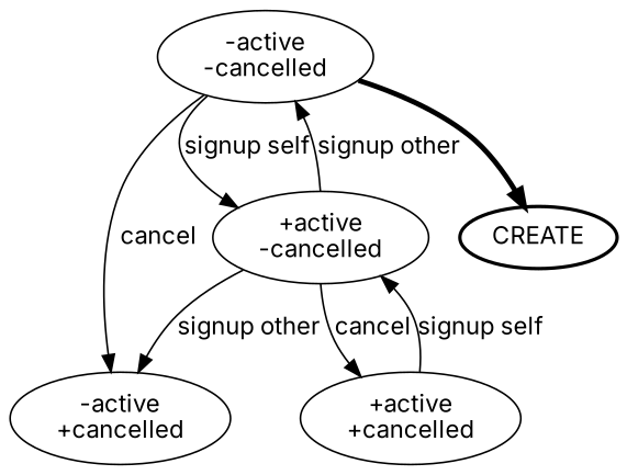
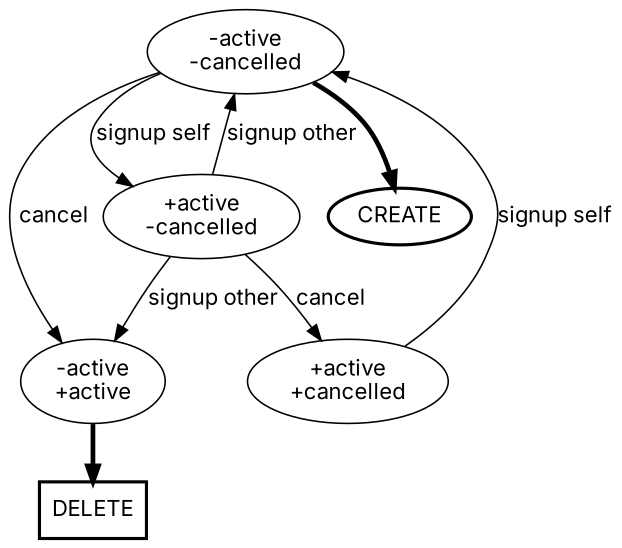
  digraph {
    fontname=Inter
    node [fontname=Inter]
    edge [fontname=Inter]
    n1 [label="-active\n-cancelled"]
-   n2 [label="-active\n+cancelled"]
+   n2 [label="-active\n+active"]
    n3 [label="+active\n-cancelled"]
    CREATE [shape=ellipse style=bold]
+   DELETE [shape=box style=bold]
    n6 [label="+active\n+cancelled"]
    n1 -> n2 [label=cancel]
    n1 -> n3 [label="signup self"]
    n1 -> CREATE [arrowType=vee penwidth=3]
+   n2 -> DELETE [arrowType=vee penwidth=3]
    n3 -> n1 [label="signup other"]
    n3 -> n2 [label="signup other"]
    n3 -> n6 [label=cancel]
-   n6 -> n3 [label="signup self"]
+   n6 -> n1 [label="signup self"]
  }
